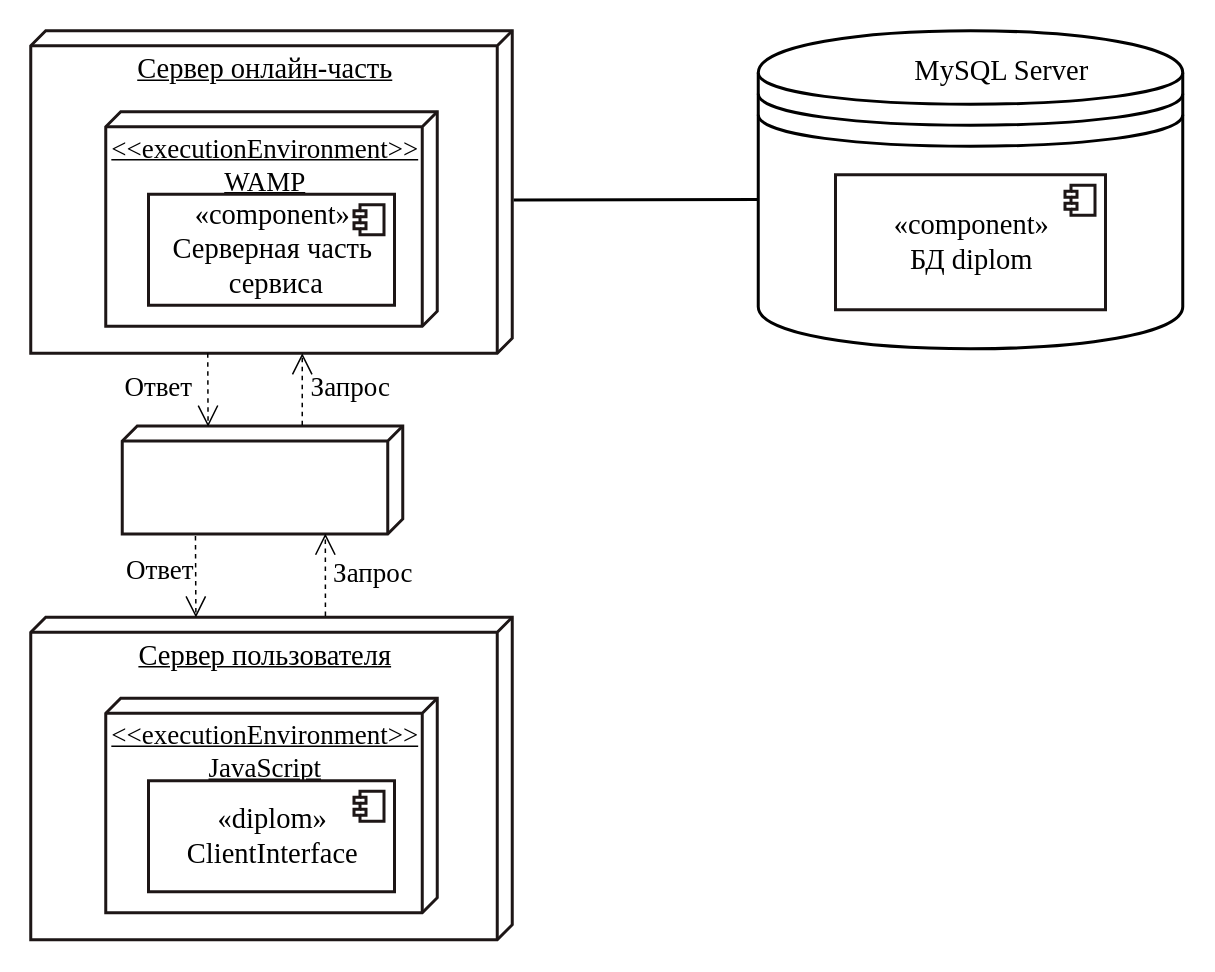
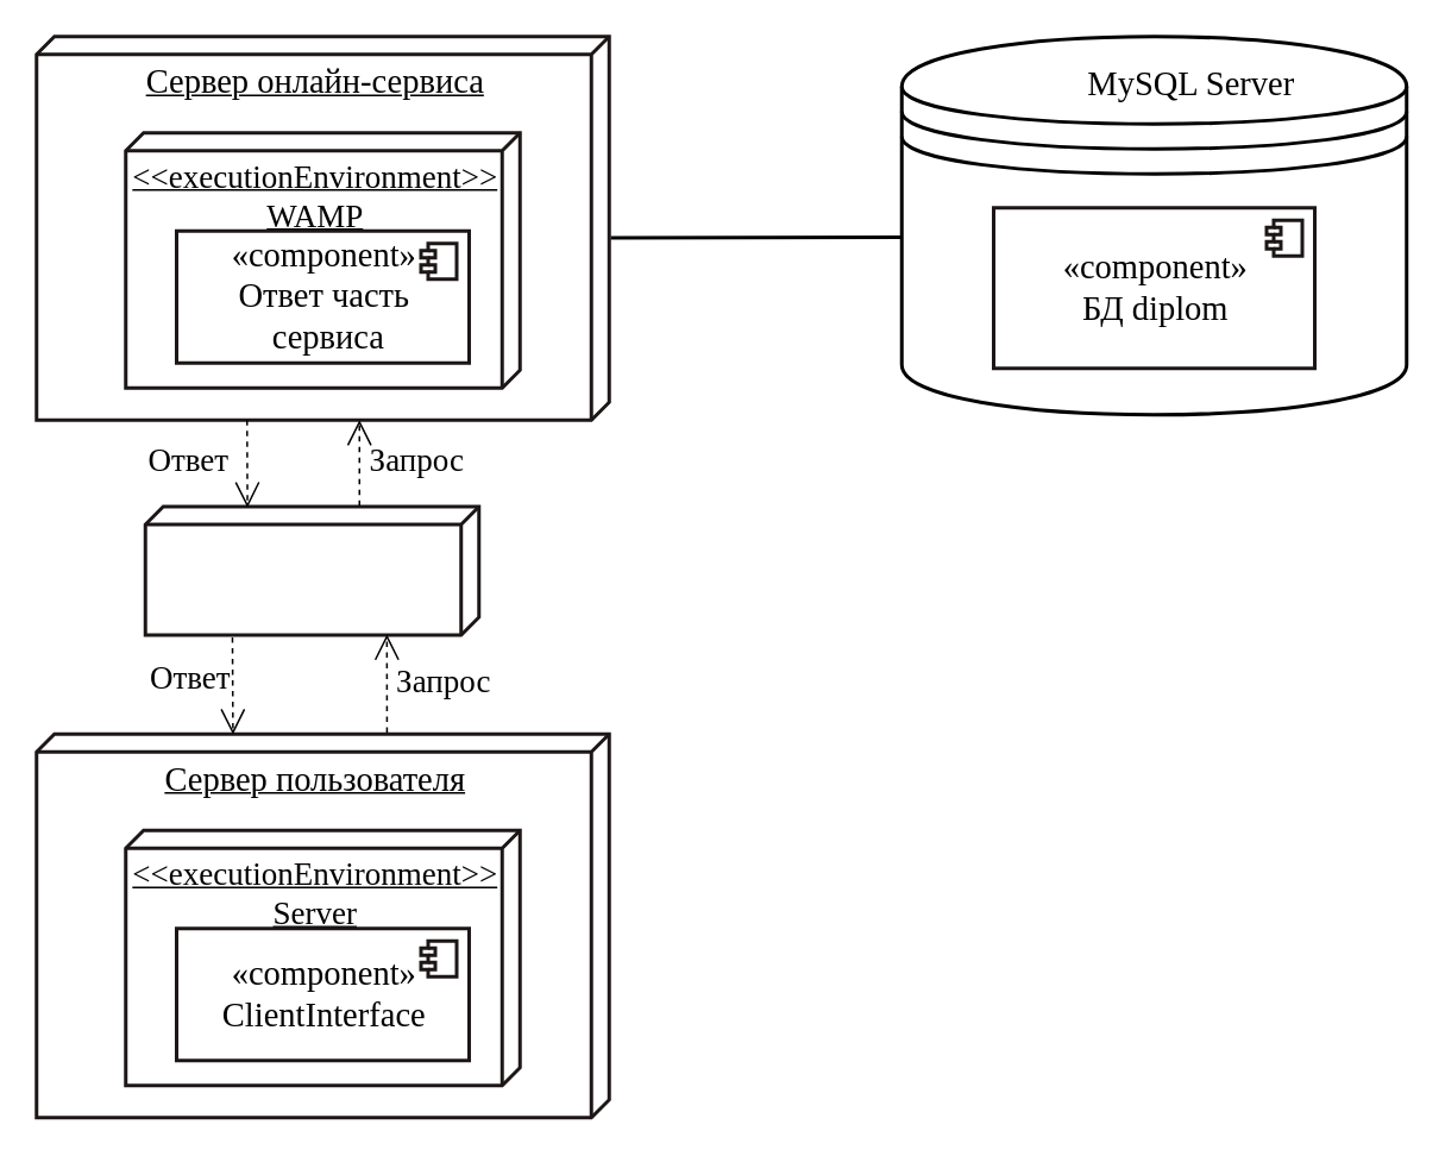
  <mxCell id="0" />
  <mxCell id="1" parent="0" />
  <mxCell id="2" value="" style="shape=datastore;whiteSpace=wrap;html=1;fillColor=#FFFFFF;strokeColor=#000000;strokeWidth=2;fontFamily=Times New Roman;fontSize=14;" parent="1" vertex="1"><mxGeometry x="505" y="20" width="283" height="212" as="geometry" /></mxCell>
  <mxCell id="3" value="&lt;font style=&quot;font-size: 19px;&quot;&gt;«component»&lt;br style=&quot;&quot;&gt;БД diplom&lt;/font&gt;" style="html=1;dropTarget=0;strokeColor=#1d1616;strokeWidth=2;fontFamily=Times New Roman;fontSize=14;fontColor=#000000;fillColor=#FFFFFF;" parent="1" vertex="1"><mxGeometry x="556.5" y="116" width="180" height="90" as="geometry" /></mxCell>
  <mxCell id="4" value="" style="shape=module;jettyWidth=8;jettyHeight=4;strokeColor=#1d1616;strokeWidth=2;fontFamily=Arial;fontSize=14;fontColor=#000000;fillColor=#FFFFFF;" parent="3" vertex="1"><mxGeometry x="1" width="20" height="20" relative="1" as="geometry"><mxPoint x="-27" y="7" as="offset" /></mxGeometry></mxCell>
- <mxCell id="5" value="&lt;font color=&quot;#000000&quot; style=&quot;font-size: 19px;&quot;&gt;Сервер онлайн-часть&lt;/font&gt;" style="verticalAlign=top;align=center;spacingTop=8;spacingLeft=2;spacingRight=12;shape=cube;size=10;direction=south;fontStyle=4;html=1;fillColor=#FFFFFF;strokeColor=#1d1616;strokeWidth=2;fontFamily=Times New Roman;fontSize=14;" parent="1" vertex="1"><mxGeometry x="20" y="20" width="321" height="215" as="geometry" /></mxCell>
+ <mxCell id="5" value="&lt;font color=&quot;#000000&quot; style=&quot;font-size: 19px;&quot;&gt;Сервер онлайн-сервиса&lt;/font&gt;" style="verticalAlign=top;align=center;spacingTop=8;spacingLeft=2;spacingRight=12;shape=cube;size=10;direction=south;fontStyle=4;html=1;fillColor=#FFFFFF;strokeColor=#1d1616;strokeWidth=2;fontFamily=Times New Roman;fontSize=14;" parent="1" vertex="1"><mxGeometry x="20" y="20" width="321" height="215" as="geometry" /></mxCell>
  <mxCell id="6" value="&lt;font style=&quot;font-size: 18px;&quot;&gt;&amp;lt;&amp;lt;executionEnvironment&amp;gt;&amp;gt;&lt;br style=&quot;&quot;&gt;&lt;span style=&quot;&quot;&gt;WAMP&lt;/span&gt;&lt;/font&gt;" style="verticalAlign=top;align=center;spacingTop=8;spacingLeft=2;spacingRight=12;shape=cube;size=10;direction=south;fontStyle=4;html=1;strokeColor=#1d1616;strokeWidth=2;fontFamily=Times New Roman;fontSize=14;fontColor=#000000;fillColor=#FFFFFF;" parent="1" vertex="1"><mxGeometry x="70" y="74" width="221" height="143" as="geometry" /></mxCell>
- <mxCell id="7" value="&lt;font style=&quot;font-size: 19px;&quot;&gt;«component»&lt;br style=&quot;&quot;&gt;Серверная часть&lt;br style=&quot;&quot;&gt;&amp;nbsp;сервиса&lt;/font&gt;" style="html=1;dropTarget=0;strokeColor=#1d1616;strokeWidth=2;fontFamily=Times New Roman;fontSize=14;fontColor=#000000;fillColor=#FFFFFF;" parent="1" vertex="1"><mxGeometry x="98.5" y="129" width="164" height="74" as="geometry" /></mxCell>
+ <mxCell id="7" value="&lt;font style=&quot;font-size: 19px;&quot;&gt;«component»&lt;br style=&quot;&quot;&gt;Ответ часть&lt;br style=&quot;&quot;&gt;&amp;nbsp;сервиса&lt;/font&gt;" style="html=1;dropTarget=0;strokeColor=#1d1616;strokeWidth=2;fontFamily=Times New Roman;fontSize=14;fontColor=#000000;fillColor=#FFFFFF;" parent="1" vertex="1"><mxGeometry x="98.5" y="129" width="164" height="74" as="geometry" /></mxCell>
  <mxCell id="8" value="" style="shape=module;jettyWidth=8;jettyHeight=4;strokeColor=#1d1616;strokeWidth=2;fontFamily=Arial;fontSize=14;fontColor=#000000;fillColor=#FFFFFF;" parent="7" vertex="1"><mxGeometry x="1" width="20" height="20" relative="1" as="geometry"><mxPoint x="-27" y="7" as="offset" /></mxGeometry></mxCell>
  <mxCell id="9" value="" style="endArrow=none;html=1;fontFamily=Arial;fontSize=14;fontColor=#000000;strokeWidth=2;strokeColor=#000000;entryX=0;entryY=0;entryDx=112.5;entryDy=318;entryPerimeter=0;exitX=0.525;exitY=-0.003;exitDx=0;exitDy=0;exitPerimeter=0;" parent="1" source="5" edge="1"><mxGeometry width="50" height="50" relative="1" as="geometry"><mxPoint x="83" y="163" as="sourcePoint" /><mxPoint x="505" y="132.5" as="targetPoint" /></mxGeometry></mxCell>
  <mxCell id="10" value="&lt;font color=&quot;#000000&quot; style=&quot;font-size: 19px;&quot;&gt;Сервер пользователя&lt;/font&gt;" style="verticalAlign=top;align=center;spacingTop=8;spacingLeft=2;spacingRight=12;shape=cube;size=10;direction=south;fontStyle=4;html=1;fillColor=#FFFFFF;strokeColor=#1d1616;strokeWidth=2;fontFamily=Times New Roman;fontSize=14;" parent="1" vertex="1"><mxGeometry x="20" y="411" width="321" height="215" as="geometry" /></mxCell>
- <mxCell id="11" value="&lt;font style=&quot;font-size: 18px;&quot;&gt;&amp;lt;&amp;lt;executionEnvironment&amp;gt;&amp;gt;&lt;br style=&quot;&quot;&gt;&lt;span style=&quot;&quot;&gt;JavaScript&lt;/span&gt;&lt;/font&gt;" style="verticalAlign=top;align=center;spacingTop=8;spacingLeft=2;spacingRight=12;shape=cube;size=10;direction=south;fontStyle=4;html=1;strokeColor=#1d1616;strokeWidth=2;fontFamily=Times New Roman;fontSize=14;fontColor=#000000;fillColor=#FFFFFF;" parent="1" vertex="1"><mxGeometry x="70" y="465" width="221" height="143" as="geometry" /></mxCell>
- <mxCell id="12" value="&lt;font style=&quot;font-size: 19px;&quot;&gt;«diplom»&lt;br style=&quot;&quot;&gt;ClientInterface&lt;/font&gt;" style="html=1;dropTarget=0;strokeColor=#1d1616;strokeWidth=2;fontFamily=Times New Roman;fontSize=14;fontColor=#000000;fillColor=#FFFFFF;" parent="1" vertex="1"><mxGeometry x="98.5" y="520" width="164" height="74" as="geometry" /></mxCell>
+ <mxCell id="11" value="&lt;font style=&quot;font-size: 18px;&quot;&gt;&amp;lt;&amp;lt;executionEnvironment&amp;gt;&amp;gt;&lt;br style=&quot;&quot;&gt;&lt;span style=&quot;&quot;&gt;Server&lt;/span&gt;&lt;/font&gt;" style="verticalAlign=top;align=center;spacingTop=8;spacingLeft=2;spacingRight=12;shape=cube;size=10;direction=south;fontStyle=4;html=1;strokeColor=#1d1616;strokeWidth=2;fontFamily=Times New Roman;fontSize=14;fontColor=#000000;fillColor=#FFFFFF;" parent="1" vertex="1"><mxGeometry x="70" y="465" width="221" height="143" as="geometry" /></mxCell>
+ <mxCell id="12" value="&lt;font style=&quot;font-size: 19px;&quot;&gt;«component»&lt;br style=&quot;&quot;&gt;ClientInterface&lt;/font&gt;" style="html=1;dropTarget=0;strokeColor=#1d1616;strokeWidth=2;fontFamily=Times New Roman;fontSize=14;fontColor=#000000;fillColor=#FFFFFF;" parent="1" vertex="1"><mxGeometry x="98.5" y="520" width="164" height="74" as="geometry" /></mxCell>
  <mxCell id="13" value="" style="shape=module;jettyWidth=8;jettyHeight=4;strokeColor=#1d1616;strokeWidth=2;fontFamily=Arial;fontSize=14;fontColor=#000000;fillColor=#FFFFFF;" parent="12" vertex="1"><mxGeometry x="1" width="20" height="20" relative="1" as="geometry"><mxPoint x="-27" y="7" as="offset" /></mxGeometry></mxCell>
  <mxCell id="14" value="&lt;span style=&quot;font-weight: normal; font-size: 19px;&quot;&gt;MySQL Server&lt;/span&gt;" style="text;html=1;align=center;verticalAlign=middle;resizable=0;points=[];autosize=1;strokeColor=none;fillColor=none;fontSize=19;fontFamily=Times New Roman;fontColor=#000000;fontStyle=1" parent="1" vertex="1"><mxGeometry x="600" y="29" width="134" height="35" as="geometry" /></mxCell>
  <mxCell id="15" value="" style="verticalAlign=top;align=center;spacingTop=8;spacingLeft=2;spacingRight=12;shape=cube;size=10;direction=south;fontStyle=4;html=1;fillColor=#FFFFFF;strokeColor=#1d1616;strokeWidth=2;fontFamily=Times New Roman;fontSize=14;" parent="1" vertex="1"><mxGeometry x="81" y="283.5" width="187" height="72" as="geometry" /></mxCell>
  <mxCell id="16" value="&lt;font style=&quot;font-size: 18px;&quot;&gt;Ответ&lt;/font&gt;" style="endArrow=open;endSize=12;dashed=1;html=1;fontFamily=Times New Roman;fontSize=14;fontColor=#000000;exitX=1.018;exitY=0.739;exitDx=0;exitDy=0;exitPerimeter=0;strokeColor=#000000;labelBackgroundColor=none;entryX=0.001;entryY=0.657;entryDx=0;entryDy=0;entryPerimeter=0;" parent="1" source="15" target="10" edge="1"><mxGeometry x="-0.152" y="-24" width="160" relative="1" as="geometry"><mxPoint x="434" y="360" as="sourcePoint" /><mxPoint x="129" y="411" as="targetPoint" /><mxPoint as="offset" /></mxGeometry></mxCell>
  <mxCell id="17" value="&lt;font style=&quot;font-size: 18px;&quot;&gt;Запрос&lt;/font&gt;" style="endArrow=open;endSize=12;dashed=1;html=1;fontFamily=Times New Roman;fontSize=14;fontColor=#000000;exitX=-0.004;exitY=0.388;exitDx=0;exitDy=0;exitPerimeter=0;strokeColor=#000000;labelBackgroundColor=none;entryX=0.996;entryY=0.276;entryDx=0;entryDy=0;entryPerimeter=0;" parent="1" source="10" target="15" edge="1"><mxGeometry x="0.023" y="-32" width="160" relative="1" as="geometry"><mxPoint x="215.997" y="356.576" as="sourcePoint" /><mxPoint x="216.293" y="410.995" as="targetPoint" /><mxPoint as="offset" /></mxGeometry></mxCell>
  <mxCell id="18" value="&lt;font style=&quot;font-size: 18px;&quot;&gt;Ответ&lt;/font&gt;" style="endArrow=open;endSize=12;dashed=1;html=1;fontFamily=Times New Roman;fontSize=14;fontColor=#000000;exitX=1.018;exitY=0.739;exitDx=0;exitDy=0;exitPerimeter=0;strokeColor=#000000;labelBackgroundColor=none;entryX=0.007;entryY=0.694;entryDx=0;entryDy=0;entryPerimeter=0;" parent="1" target="15" edge="1"><mxGeometry x="-0.067" y="-33" width="160" relative="1" as="geometry"><mxPoint x="137.997" y="234.996" as="sourcePoint" /><mxPoint x="138.293" y="289.415" as="targetPoint" /><mxPoint as="offset" /></mxGeometry></mxCell>
  <mxCell id="19" value="&lt;font style=&quot;font-size: 18px;&quot;&gt;Запрос&lt;/font&gt;" style="endArrow=open;endSize=12;dashed=1;html=1;fontFamily=Times New Roman;fontSize=14;fontColor=#000000;strokeColor=#000000;labelBackgroundColor=none;entryX=0.996;entryY=0.276;entryDx=0;entryDy=0;entryPerimeter=0;" parent="1" edge="1"><mxGeometry x="0.042" y="-32" width="160" relative="1" as="geometry"><mxPoint x="201" y="283" as="sourcePoint" /><mxPoint x="200.998" y="235.002" as="targetPoint" /><mxPoint as="offset" /></mxGeometry></mxCell>
